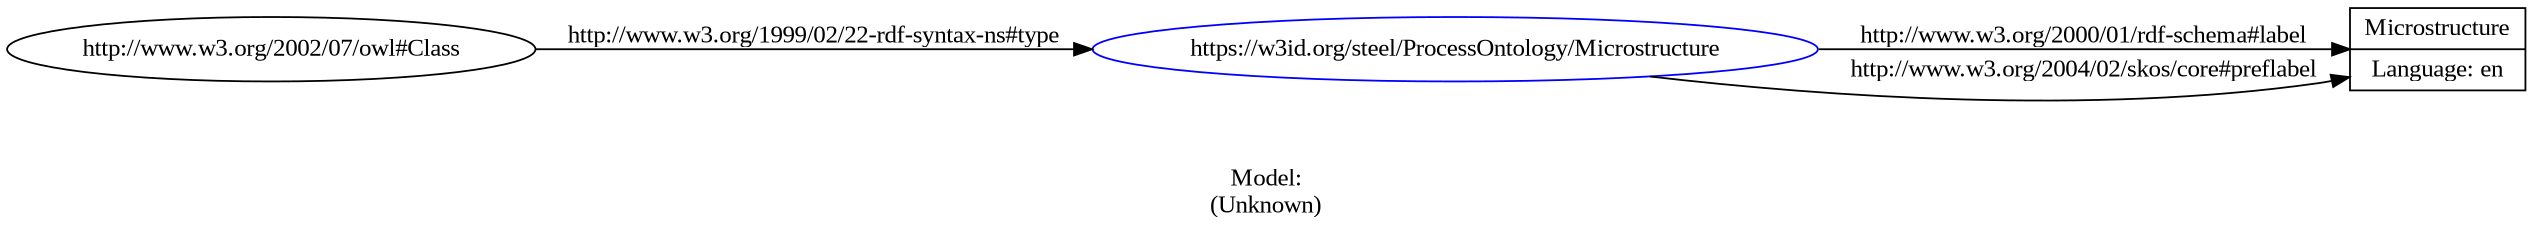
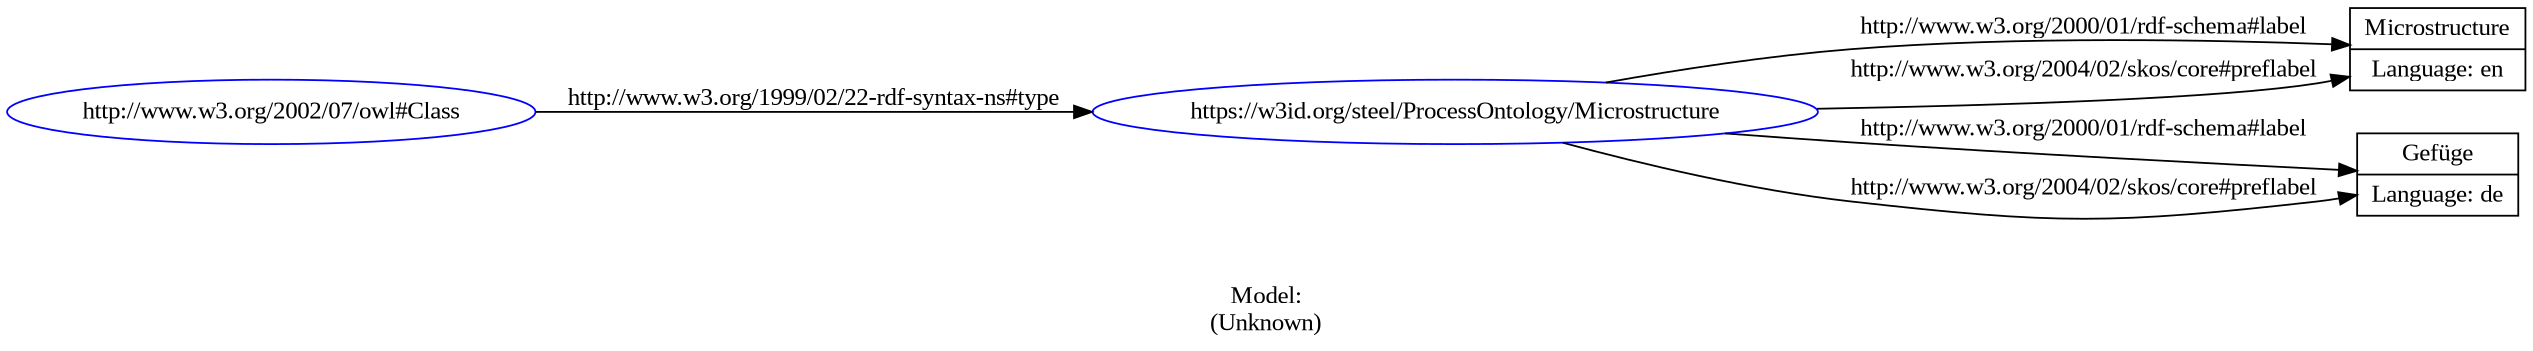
  digraph {
    fontname="Liberation Serif"
    label="\n\nModel:\n(Unknown)"
    rankdir=LR
    node [fontname="Liberation Serif" shape=ellipse]
    edge [fontname="Liberation Serif"]
    n1 [color=blue label="https://w3id.org/steel/ProcessOntology/Microstructure"]
    n2 [label="Microstructure|Language: en" shape=record]
-   n4 [color=black label="http://www.w3.org/2002/07/owl#Class"]
+   n3 [label="Gefüge|Language: de" shape=record]
+   n4 [color=blue label="http://www.w3.org/2002/07/owl#Class"]
    n1 -> n2 [label="http://www.w3.org/2000/01/rdf-schema#label"]
    n1 -> n2 [label="http://www.w3.org/2004/02/skos/core#preflabel"]
+   n1 -> n3 [label="http://www.w3.org/2000/01/rdf-schema#label"]
+   n1 -> n3 [label="http://www.w3.org/2004/02/skos/core#preflabel"]
    n4 -> n1 [label="http://www.w3.org/1999/02/22-rdf-syntax-ns#type"]
  }
